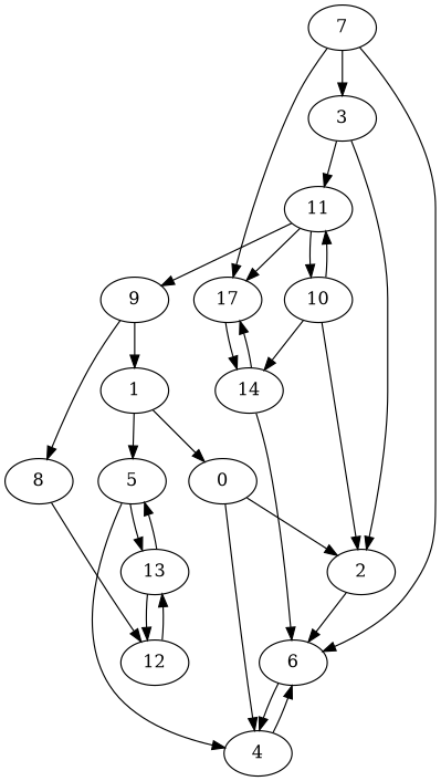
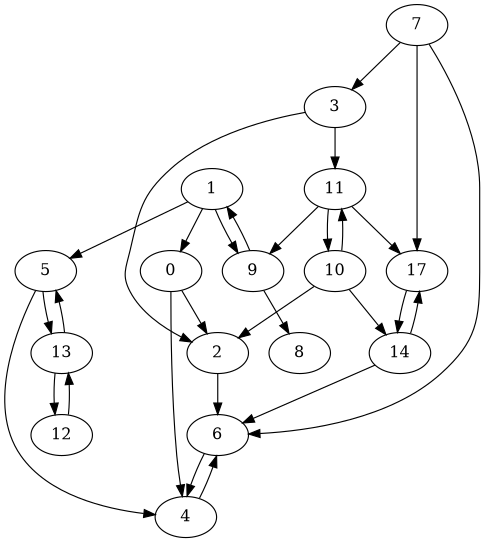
  digraph {
    n1 [label=0]
    n2 [label=2]
    n3 [label=4]
    n4 [label=6]
    n5 [label=1]
    n6 [label=5]
    n7 [label=9]
    n8 [label=13]
    n9 [label=8]
    n10 [label=3]
    n11 [label=11]
    n12 [label=7]
    n13 [label=17]
    n14 [label=10]
    n15 [label=12]
    n16 [label=14]
    n1 -> n2
    n1 -> n3
    n2 -> n4
    n3 -> n4
    n4 -> n3
    n5 -> n1
    n5 -> n6
+   n5 -> n7
    n6 -> n3
    n6 -> n8
    n7 -> n5
    n7 -> n9
    n8 -> n6
    n8 -> n15
-   n9 -> n15
    n10 -> n2
    n10 -> n11
    n11 -> n7
    n11 -> n13
    n11 -> n14
    n12 -> n4
    n12 -> n10
    n12 -> n13
    n13 -> n16
    n14 -> n2
    n14 -> n11
    n14 -> n16
    n15 -> n8
    n16 -> n4
    n16 -> n13
  }
